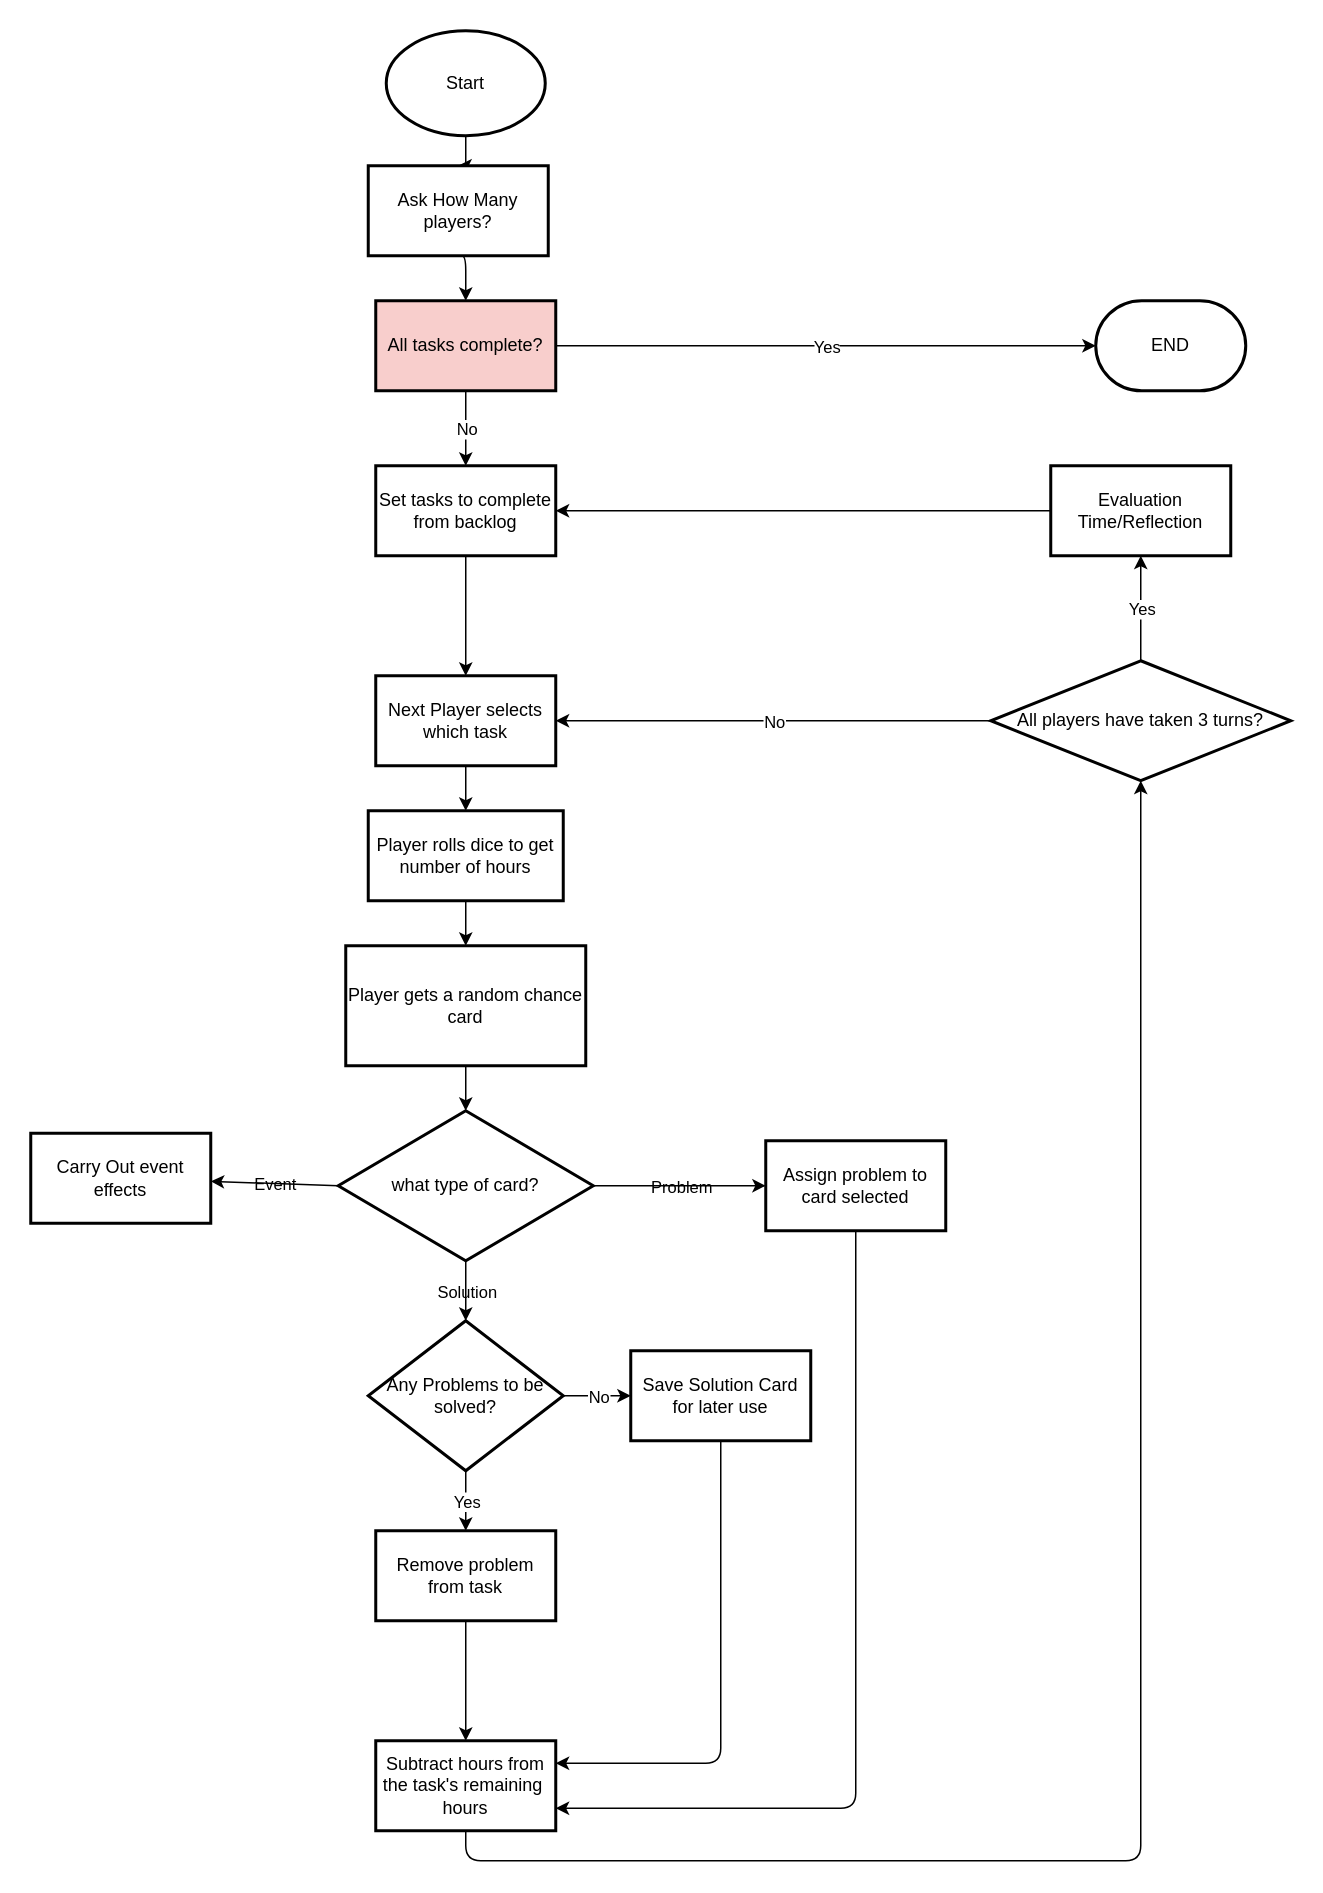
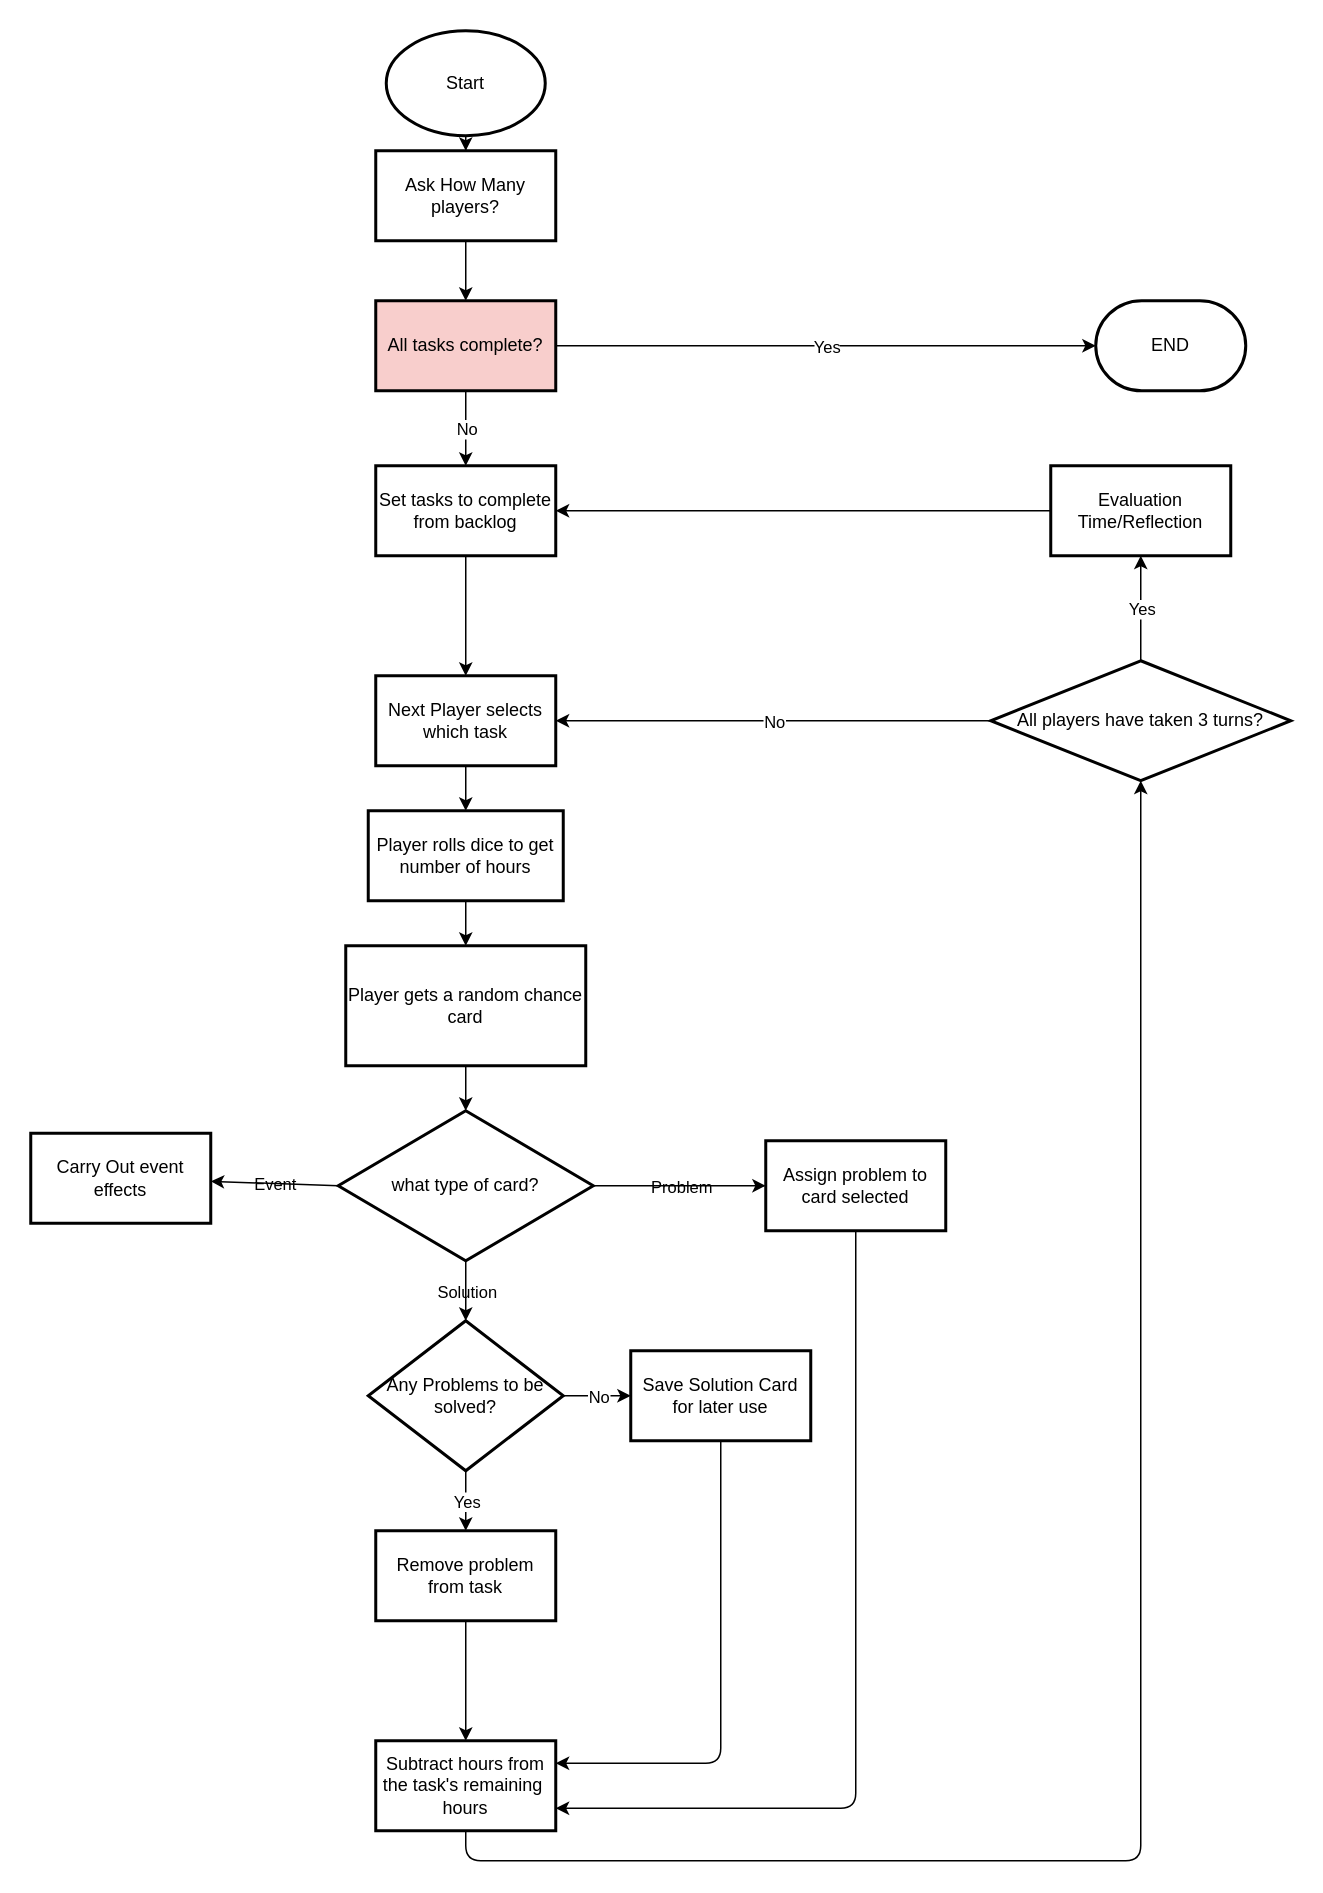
  <mxCell id="0" />
  <mxCell id="1" parent="0" />
  <mxCell id="2" style="edgeStyle=orthogonalEdgeStyle;rounded=0;orthogonalLoop=1;jettySize=auto;html=1;exitX=0.5;exitY=1;exitDx=0;exitDy=0;exitPerimeter=0;labelBackgroundColor=none;fontColor=default;" edge="1" parent="1" source="3" target="4"><mxGeometry relative="1" as="geometry" /></mxCell>
  <mxCell id="3" value="Start" style="strokeWidth=2;html=1;shape=mxgraph.flowchart.start_1;whiteSpace=wrap;labelBackgroundColor=none;rounded=0;" vertex="1" parent="1"><mxGeometry x="257" y="20" width="106" height="70" as="geometry" /></mxCell>
- <mxCell id="4" value="Ask How Many players?" style="whiteSpace=wrap;html=1;strokeWidth=2;labelBackgroundColor=none;rounded=0;" vertex="1" parent="1"><mxGeometry x="245" y="110" width="120" height="60" as="geometry" /></mxCell>
+ <mxCell id="4" value="Ask How Many players?" style="whiteSpace=wrap;html=1;strokeWidth=2;labelBackgroundColor=none;rounded=0;" vertex="1" parent="1"><mxGeometry x="250" y="100" width="120" height="60" as="geometry" /></mxCell>
  <mxCell id="5" style="edgeStyle=orthogonalEdgeStyle;rounded=0;orthogonalLoop=1;jettySize=auto;html=1;exitX=0.5;exitY=1;exitDx=0;exitDy=0;entryX=0.5;entryY=0;entryDx=0;entryDy=0;labelBackgroundColor=none;fontColor=default;" edge="1" parent="1" source="6" target="8"><mxGeometry relative="1" as="geometry" /></mxCell>
  <mxCell id="6" value="Set tasks to complete from backlog" style="whiteSpace=wrap;html=1;strokeWidth=2;labelBackgroundColor=none;rounded=0;" vertex="1" parent="1"><mxGeometry x="250" y="310" width="120" height="60" as="geometry" /></mxCell>
  <mxCell id="7" style="edgeStyle=orthogonalEdgeStyle;rounded=0;orthogonalLoop=1;jettySize=auto;html=1;exitX=0.5;exitY=1;exitDx=0;exitDy=0;entryX=0.5;entryY=0;entryDx=0;entryDy=0;labelBackgroundColor=none;fontColor=default;" edge="1" parent="1" source="8" target="10"><mxGeometry relative="1" as="geometry" /></mxCell>
  <mxCell id="8" value="Next Player selects which task" style="whiteSpace=wrap;html=1;strokeWidth=2;labelBackgroundColor=none;rounded=0;" vertex="1" parent="1"><mxGeometry x="250" y="450" width="120" height="60" as="geometry" /></mxCell>
  <mxCell id="9" style="edgeStyle=orthogonalEdgeStyle;rounded=0;orthogonalLoop=1;jettySize=auto;html=1;exitX=0.5;exitY=1;exitDx=0;exitDy=0;entryX=0.5;entryY=0;entryDx=0;entryDy=0;labelBackgroundColor=none;fontColor=default;" edge="1" parent="1" source="10" target="12"><mxGeometry relative="1" as="geometry" /></mxCell>
  <mxCell id="10" value="Player rolls dice to get number of hours" style="rounded=0;whiteSpace=wrap;html=1;absoluteArcSize=1;arcSize=14;strokeWidth=2;labelBackgroundColor=none;" vertex="1" parent="1"><mxGeometry x="245" y="540" width="130" height="60" as="geometry" /></mxCell>
  <mxCell id="11" style="edgeStyle=orthogonalEdgeStyle;rounded=0;orthogonalLoop=1;jettySize=auto;html=1;exitX=0.5;exitY=1;exitDx=0;exitDy=0;labelBackgroundColor=none;fontColor=default;" edge="1" parent="1" source="12" target="13"><mxGeometry relative="1" as="geometry" /></mxCell>
  <mxCell id="12" value="Player gets a random chance card" style="whiteSpace=wrap;html=1;rounded=0;arcSize=14;strokeWidth=2;labelBackgroundColor=none;" vertex="1" parent="1"><mxGeometry x="230" y="630" width="160" height="80" as="geometry" /></mxCell>
  <mxCell id="13" value="what type of card?" style="strokeWidth=2;html=1;shape=mxgraph.flowchart.decision;whiteSpace=wrap;labelBackgroundColor=none;rounded=0;" vertex="1" parent="1"><mxGeometry x="225" y="740" width="170" height="100" as="geometry" /></mxCell>
  <mxCell id="14" value="" style="endArrow=classic;html=1;rounded=0;exitX=0;exitY=0.5;exitDx=0;exitDy=0;exitPerimeter=0;labelBackgroundColor=none;fontColor=default;" edge="1" parent="1" source="13" target="20"><mxGeometry relative="1" as="geometry"><mxPoint x="10" y="780" as="sourcePoint" /><mxPoint x="110" y="790" as="targetPoint" /></mxGeometry></mxCell>
  <mxCell id="15" value="Event" style="edgeLabel;resizable=0;html=1;align=center;verticalAlign=middle;labelBackgroundColor=none;rounded=0;" connectable="0" vertex="1" parent="14"><mxGeometry relative="1" as="geometry" /></mxCell>
  <mxCell id="16" value="" style="endArrow=classic;html=1;rounded=0;exitX=0.5;exitY=1;exitDx=0;exitDy=0;exitPerimeter=0;labelBackgroundColor=none;fontColor=default;" edge="1" parent="1" source="13" target="21"><mxGeometry relative="1" as="geometry"><mxPoint x="285" y="870" as="sourcePoint" /><mxPoint x="310" y="890" as="targetPoint" /></mxGeometry></mxCell>
  <mxCell id="17" value="Solution" style="edgeLabel;resizable=0;html=1;align=center;verticalAlign=middle;labelBackgroundColor=none;rounded=0;" connectable="0" vertex="1" parent="16"><mxGeometry relative="1" as="geometry" /></mxCell>
  <mxCell id="18" value="" style="endArrow=classic;html=1;rounded=0;exitX=1;exitY=0.5;exitDx=0;exitDy=0;exitPerimeter=0;labelBackgroundColor=none;fontColor=default;" edge="1" parent="1" source="13"><mxGeometry relative="1" as="geometry"><mxPoint x="575" y="840" as="sourcePoint" /><mxPoint x="510" y="790" as="targetPoint" /></mxGeometry></mxCell>
  <mxCell id="19" value="Problem" style="edgeLabel;resizable=0;html=1;align=center;verticalAlign=middle;labelBackgroundColor=none;rounded=0;" connectable="0" vertex="1" parent="18"><mxGeometry relative="1" as="geometry" /></mxCell>
  <mxCell id="20" value="Carry Out event effects" style="whiteSpace=wrap;html=1;strokeWidth=2;labelBackgroundColor=none;rounded=0;" vertex="1" parent="1"><mxGeometry x="20" y="755" width="120" height="60" as="geometry" /></mxCell>
  <mxCell id="21" value="Any Problems to be solved?" style="strokeWidth=2;html=1;shape=mxgraph.flowchart.decision;whiteSpace=wrap;labelBackgroundColor=none;rounded=0;" vertex="1" parent="1"><mxGeometry x="245" y="880" width="130" height="100" as="geometry" /></mxCell>
  <mxCell id="22" value="" style="edgeStyle=orthogonalEdgeStyle;orthogonalLoop=1;jettySize=auto;html=1;" edge="1" parent="1" source="23" target="38"><mxGeometry relative="1" as="geometry" /></mxCell>
  <mxCell id="23" value="Remove problem from task" style="whiteSpace=wrap;html=1;strokeWidth=2;labelBackgroundColor=none;rounded=0;" vertex="1" parent="1"><mxGeometry x="250" y="1020" width="120" height="60" as="geometry" /></mxCell>
  <mxCell id="24" value="" style="endArrow=classic;html=1;rounded=0;exitX=0.5;exitY=1;exitDx=0;exitDy=0;exitPerimeter=0;entryX=0.5;entryY=0;entryDx=0;entryDy=0;" edge="1" parent="1" source="21" target="23"><mxGeometry relative="1" as="geometry"><mxPoint x="263" y="1020" as="sourcePoint" /><mxPoint x="363" y="1020" as="targetPoint" /><Array as="points"><mxPoint x="310" y="1010" /></Array></mxGeometry></mxCell>
  <mxCell id="25" value="Yes" style="edgeLabel;resizable=0;html=1;align=center;verticalAlign=middle;rounded=0;" connectable="0" vertex="1" parent="24"><mxGeometry relative="1" as="geometry" /></mxCell>
  <mxCell id="26" value="" style="endArrow=classic;html=1;exitX=1;exitY=0.5;exitDx=0;exitDy=0;exitPerimeter=0;entryX=0;entryY=0.5;entryDx=0;entryDy=0;" edge="1" parent="1" source="21" target="29"><mxGeometry relative="1" as="geometry"><mxPoint x="430" y="940" as="sourcePoint" /><mxPoint x="510" y="930" as="targetPoint" /></mxGeometry></mxCell>
  <mxCell id="27" value="No" style="edgeLabel;resizable=0;html=1;align=center;verticalAlign=middle;" connectable="0" vertex="1" parent="26"><mxGeometry relative="1" as="geometry" /></mxCell>
  <mxCell id="28" style="edgeStyle=orthogonalEdgeStyle;orthogonalLoop=1;jettySize=auto;html=1;exitX=0.5;exitY=1;exitDx=0;exitDy=0;entryX=1;entryY=0.25;entryDx=0;entryDy=0;" edge="1" parent="1" source="29" target="38"><mxGeometry relative="1" as="geometry" /></mxCell>
  <mxCell id="29" value="Save Solution Card for later use" style="whiteSpace=wrap;html=1;strokeWidth=2;labelBackgroundColor=none;rounded=0;" vertex="1" parent="1"><mxGeometry x="420" y="900" width="120" height="60" as="geometry" /></mxCell>
  <mxCell id="30" style="edgeStyle=orthogonalEdgeStyle;orthogonalLoop=1;jettySize=auto;html=1;exitX=0.5;exitY=1;exitDx=0;exitDy=0;entryX=0.5;entryY=0;entryDx=0;entryDy=0;" edge="1" parent="1" source="4" target="31"><mxGeometry relative="1" as="geometry"><mxPoint x="310" y="250" as="sourcePoint" /></mxGeometry></mxCell>
  <mxCell id="31" value="All tasks complete?" style="whiteSpace=wrap;html=1;strokeWidth=2;labelBackgroundColor=none;rounded=0;fillColor=#f8cecc;" vertex="1" parent="1"><mxGeometry x="250" y="200" width="120" height="60" as="geometry" /></mxCell>
  <mxCell id="32" value="" style="endArrow=classic;html=1;exitX=0.5;exitY=1;exitDx=0;exitDy=0;entryX=0.5;entryY=0;entryDx=0;entryDy=0;" edge="1" parent="1" source="31" target="6"><mxGeometry relative="1" as="geometry"><mxPoint x="70" y="270" as="sourcePoint" /><mxPoint x="170" y="270" as="targetPoint" /><Array as="points"><mxPoint x="310" y="290" /></Array></mxGeometry></mxCell>
  <mxCell id="33" value="No" style="edgeLabel;resizable=0;html=1;align=center;verticalAlign=middle;" connectable="0" vertex="1" parent="32"><mxGeometry relative="1" as="geometry" /></mxCell>
  <mxCell id="34" value="END" style="strokeWidth=2;html=1;shape=mxgraph.flowchart.terminator;whiteSpace=wrap;" vertex="1" parent="1"><mxGeometry x="730" y="200" width="100" height="60" as="geometry" /></mxCell>
  <mxCell id="35" style="edgeStyle=orthogonalEdgeStyle;orthogonalLoop=1;jettySize=auto;html=1;exitX=0.5;exitY=1;exitDx=0;exitDy=0;entryX=1;entryY=0.75;entryDx=0;entryDy=0;" edge="1" parent="1" source="36" target="38"><mxGeometry relative="1" as="geometry" /></mxCell>
  <mxCell id="36" value="Assign problem to card selected" style="whiteSpace=wrap;html=1;strokeWidth=2;labelBackgroundColor=none;rounded=0;" vertex="1" parent="1"><mxGeometry x="510" y="760" width="120" height="60" as="geometry" /></mxCell>
  <mxCell id="37" style="edgeStyle=orthogonalEdgeStyle;orthogonalLoop=1;jettySize=auto;html=1;exitX=0.5;exitY=1;exitDx=0;exitDy=0;entryX=0.5;entryY=1;entryDx=0;entryDy=0;" edge="1" parent="1" source="38"><mxGeometry relative="1" as="geometry"><mxPoint x="760" y="520" as="targetPoint" /><Array as="points"><mxPoint x="310" y="1240" /><mxPoint x="760" y="1240" /></Array></mxGeometry></mxCell>
  <mxCell id="38" value="Subtract hours from the task's remaining&amp;nbsp; hours" style="whiteSpace=wrap;html=1;strokeWidth=2;labelBackgroundColor=none;rounded=0;" vertex="1" parent="1"><mxGeometry x="250" y="1160" width="120" height="60" as="geometry" /></mxCell>
  <mxCell id="39" value="All players have taken 3 turns?" style="rhombus;whiteSpace=wrap;html=1;strokeWidth=2;labelBackgroundColor=none;rounded=0;" vertex="1" parent="1"><mxGeometry x="660" y="440" width="200" height="80" as="geometry" /></mxCell>
  <mxCell id="40" value="" style="endArrow=classic;html=1;exitX=0;exitY=0.5;exitDx=0;exitDy=0;" edge="1" parent="1" target="8"><mxGeometry relative="1" as="geometry"><mxPoint x="660" y="480" as="sourcePoint" /><mxPoint x="550" y="470" as="targetPoint" /></mxGeometry></mxCell>
  <mxCell id="41" value="No" style="edgeLabel;resizable=0;html=1;align=center;verticalAlign=middle;" connectable="0" vertex="1" parent="40"><mxGeometry relative="1" as="geometry" /></mxCell>
  <mxCell id="42" value="" style="endArrow=classic;html=1;exitX=1;exitY=0.5;exitDx=0;exitDy=0;entryX=0;entryY=0.5;entryDx=0;entryDy=0;entryPerimeter=0;" edge="1" parent="1" source="31" target="34"><mxGeometry relative="1" as="geometry"><mxPoint x="480" y="230" as="sourcePoint" /><mxPoint x="580" y="230" as="targetPoint" /></mxGeometry></mxCell>
  <mxCell id="43" value="Yes" style="edgeLabel;resizable=0;html=1;align=center;verticalAlign=middle;" connectable="0" vertex="1" parent="42"><mxGeometry relative="1" as="geometry" /></mxCell>
  <mxCell id="44" style="edgeStyle=orthogonalEdgeStyle;orthogonalLoop=1;jettySize=auto;html=1;exitX=0;exitY=0.5;exitDx=0;exitDy=0;entryX=1;entryY=0.5;entryDx=0;entryDy=0;" edge="1" parent="1" source="45" target="6"><mxGeometry relative="1" as="geometry" /></mxCell>
  <mxCell id="45" value="Evaluation Time/Reflection" style="whiteSpace=wrap;html=1;strokeWidth=2;labelBackgroundColor=none;rounded=0;" vertex="1" parent="1"><mxGeometry x="700" y="310" width="120" height="60" as="geometry" /></mxCell>
  <mxCell id="46" value="" style="endArrow=classic;html=1;exitX=0.5;exitY=0;exitDx=0;exitDy=0;entryX=0.5;entryY=1;entryDx=0;entryDy=0;" edge="1" parent="1" source="39" target="45"><mxGeometry relative="1" as="geometry"><mxPoint x="490" y="380" as="sourcePoint" /><mxPoint x="590" y="380" as="targetPoint" /><Array as="points"><mxPoint x="760" y="410" /></Array></mxGeometry></mxCell>
  <mxCell id="47" value="Yes" style="edgeLabel;resizable=0;html=1;align=center;verticalAlign=middle;" connectable="0" vertex="1" parent="46"><mxGeometry relative="1" as="geometry" /></mxCell>
